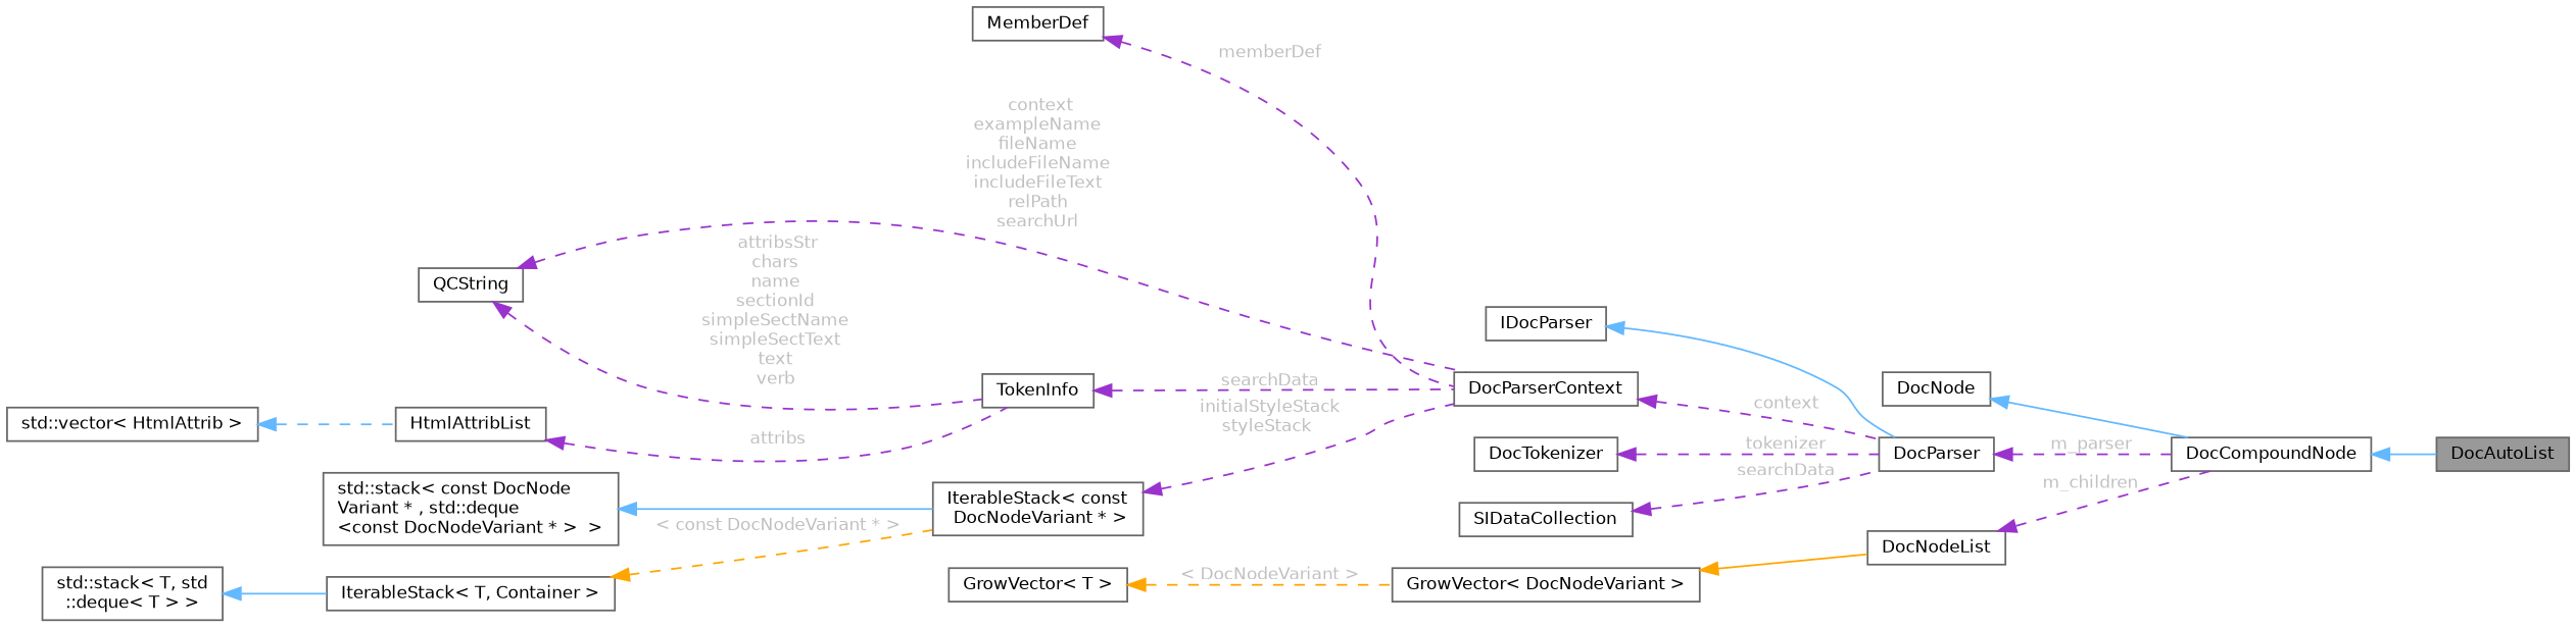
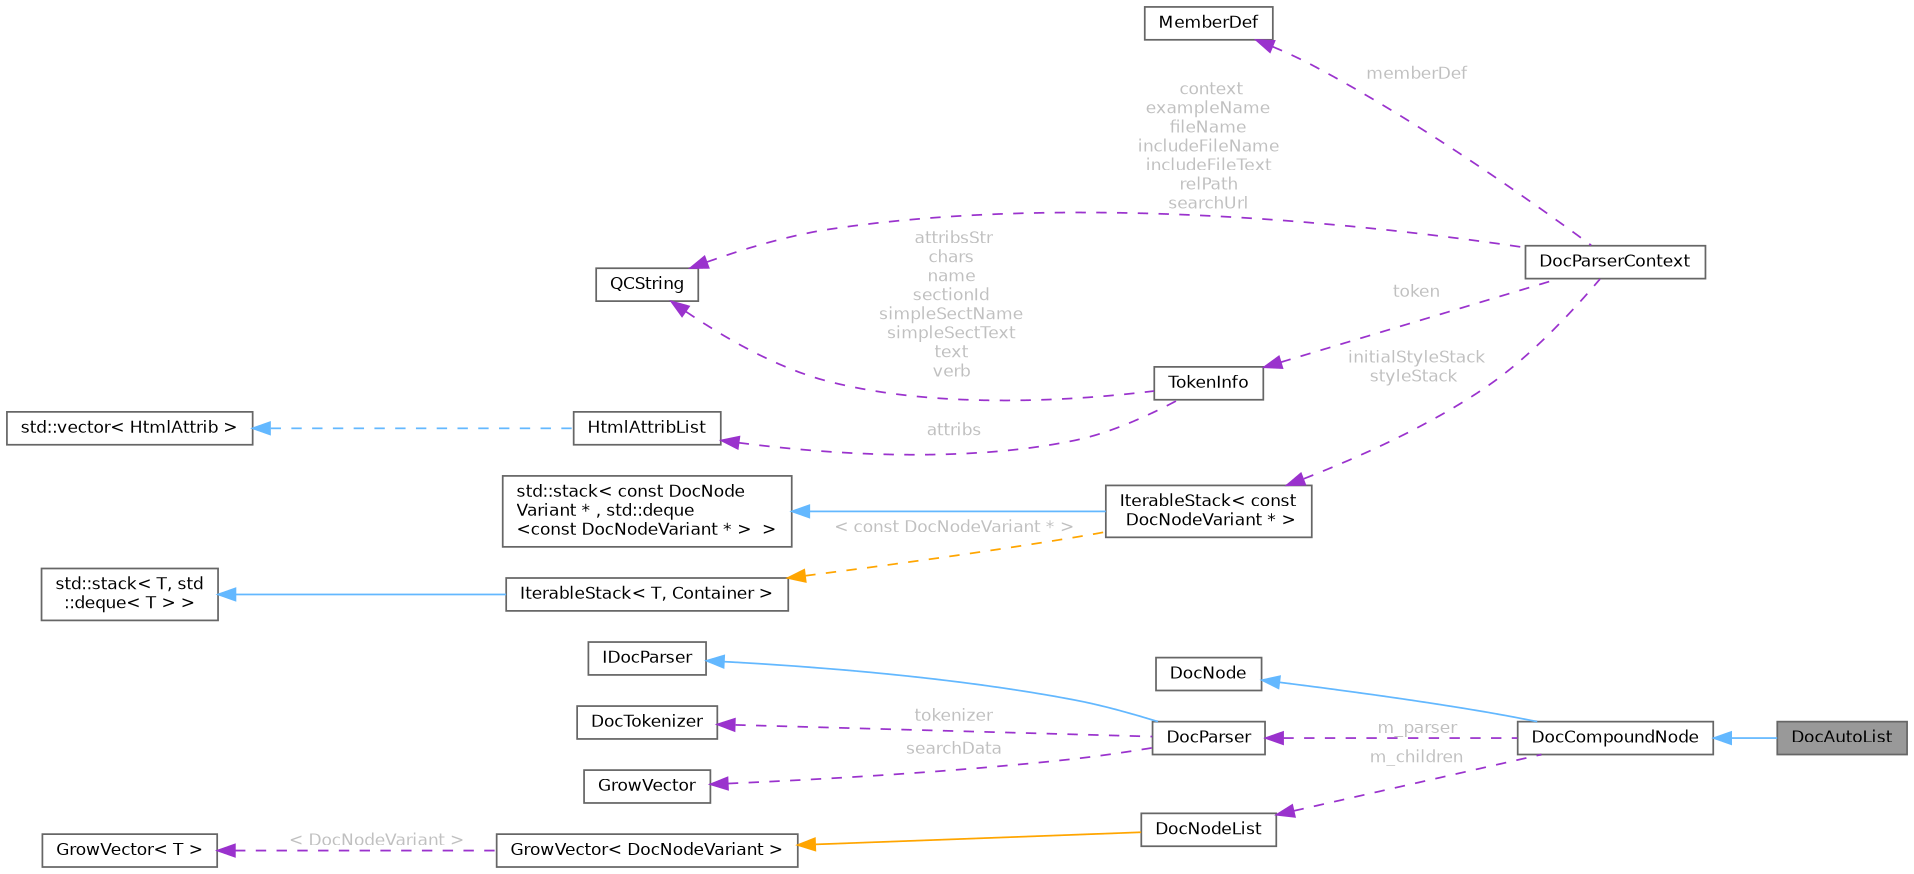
  digraph {
    rankdir=LR
    node [color=gray40 fillcolor=white fontname=Helvetica fontsize=10 shape=box style=filled]
    edge [color=darkorchid3 dir=back fontname=Helvetica fontsize=10 labelfontname=Helvetica labelfontsize=10 style=dashed fontcolor=grey]
    n1 [fillcolor=grey60 fontcolor=black height=0.2 label=DocAutoList width=0.4]
    n2 [height=0.2 label=DocCompoundNode width=0.4]
    n3 [height=0.2 label=DocNode width=0.4]
    n4 [height=0.2 label=DocParser width=0.4]
    n5 [height=0.2 label=IDocParser width=0.4]
    n6 [height=0.2 label=DocParserContext width=0.4]
    n7 [height=0.2 label=MemberDef width=0.4]
    n8 [height=0.2 label=QCString width=0.4]
    n9 [height=0.2 label=TokenInfo width=0.4]
    n10 [height=0.2 label="IterableStack\< const\l DocNodeVariant * \>" width=0.4]
    n11 [height=0.2 label="std::stack\< const DocNode\lVariant * , std::deque\l\<const DocNodeVariant * \>  \>" width=0.4]
    n12 [height=0.2 label="IterableStack\< T, Container \>" width=0.4]
    n13 [height=0.2 label="std::stack\< T, std\l::deque\< T \> \>" width=0.4]
    n14 [height=0.2 label=HtmlAttribList width=0.4]
    n15 [height=0.2 label="std::vector\< HtmlAttrib \>" width=0.4]
    n16 [height=0.2 label=DocTokenizer width=0.4]
-   n17 [height=0.2 label=SIDataCollection width=0.4]
+   n17 [height=0.2 label=GrowVector width=0.4]
    n18 [height=0.2 label=DocNodeList width=0.4]
    n19 [height=0.2 label="GrowVector\< DocNodeVariant \>" width=0.4]
    n20 [height=0.2 label="GrowVector\< T \>" width=0.4]
    n2 -> n1 [color=steelblue1 style=solid fontcolor=""]
    n3 -> n2 [color=steelblue1 style=solid fontcolor=""]
    n4 -> n2 [label=" m_parser"]
    n5 -> n4 [color=steelblue1 style=solid fontcolor=""]
-   n6 -> n4 [label=" context"]
    n7 -> n6 [label=" memberDef"]
    n8 -> n6 [label=" context\nexampleName\nfileName\nincludeFileName\nincludeFileText\nrelPath\nsearchUrl"]
    n8 -> n9 [label=" attribsStr\nchars\nname\nsectionId\nsimpleSectName\nsimpleSectText\ntext\nverb"]
-   n9 -> n6 [label=" searchData"]
+   n9 -> n6 [label=" token"]
    n10 -> n6 [label=" initialStyleStack\nstyleStack"]
    n11 -> n10 [color=steelblue1 style=solid fontcolor=""]
    n12 -> n10 [color=orange label=" \< const DocNodeVariant * \>"]
    n13 -> n12 [color=steelblue1 style=solid fontcolor=""]
    n14 -> n9 [label=" attribs"]
    n15 -> n14 [color=steelblue1 fontcolor=""]
    n16 -> n4 [label=" tokenizer"]
    n17 -> n4 [label=" searchData"]
    n18 -> n2 [label=" m_children"]
    n19 -> n18 [color=orange style=solid fontcolor=""]
-   n20 -> n19 [color=orange label=" \< DocNodeVariant \>"]
+   n20 -> n19 [label=" \< DocNodeVariant \>"]
  }
